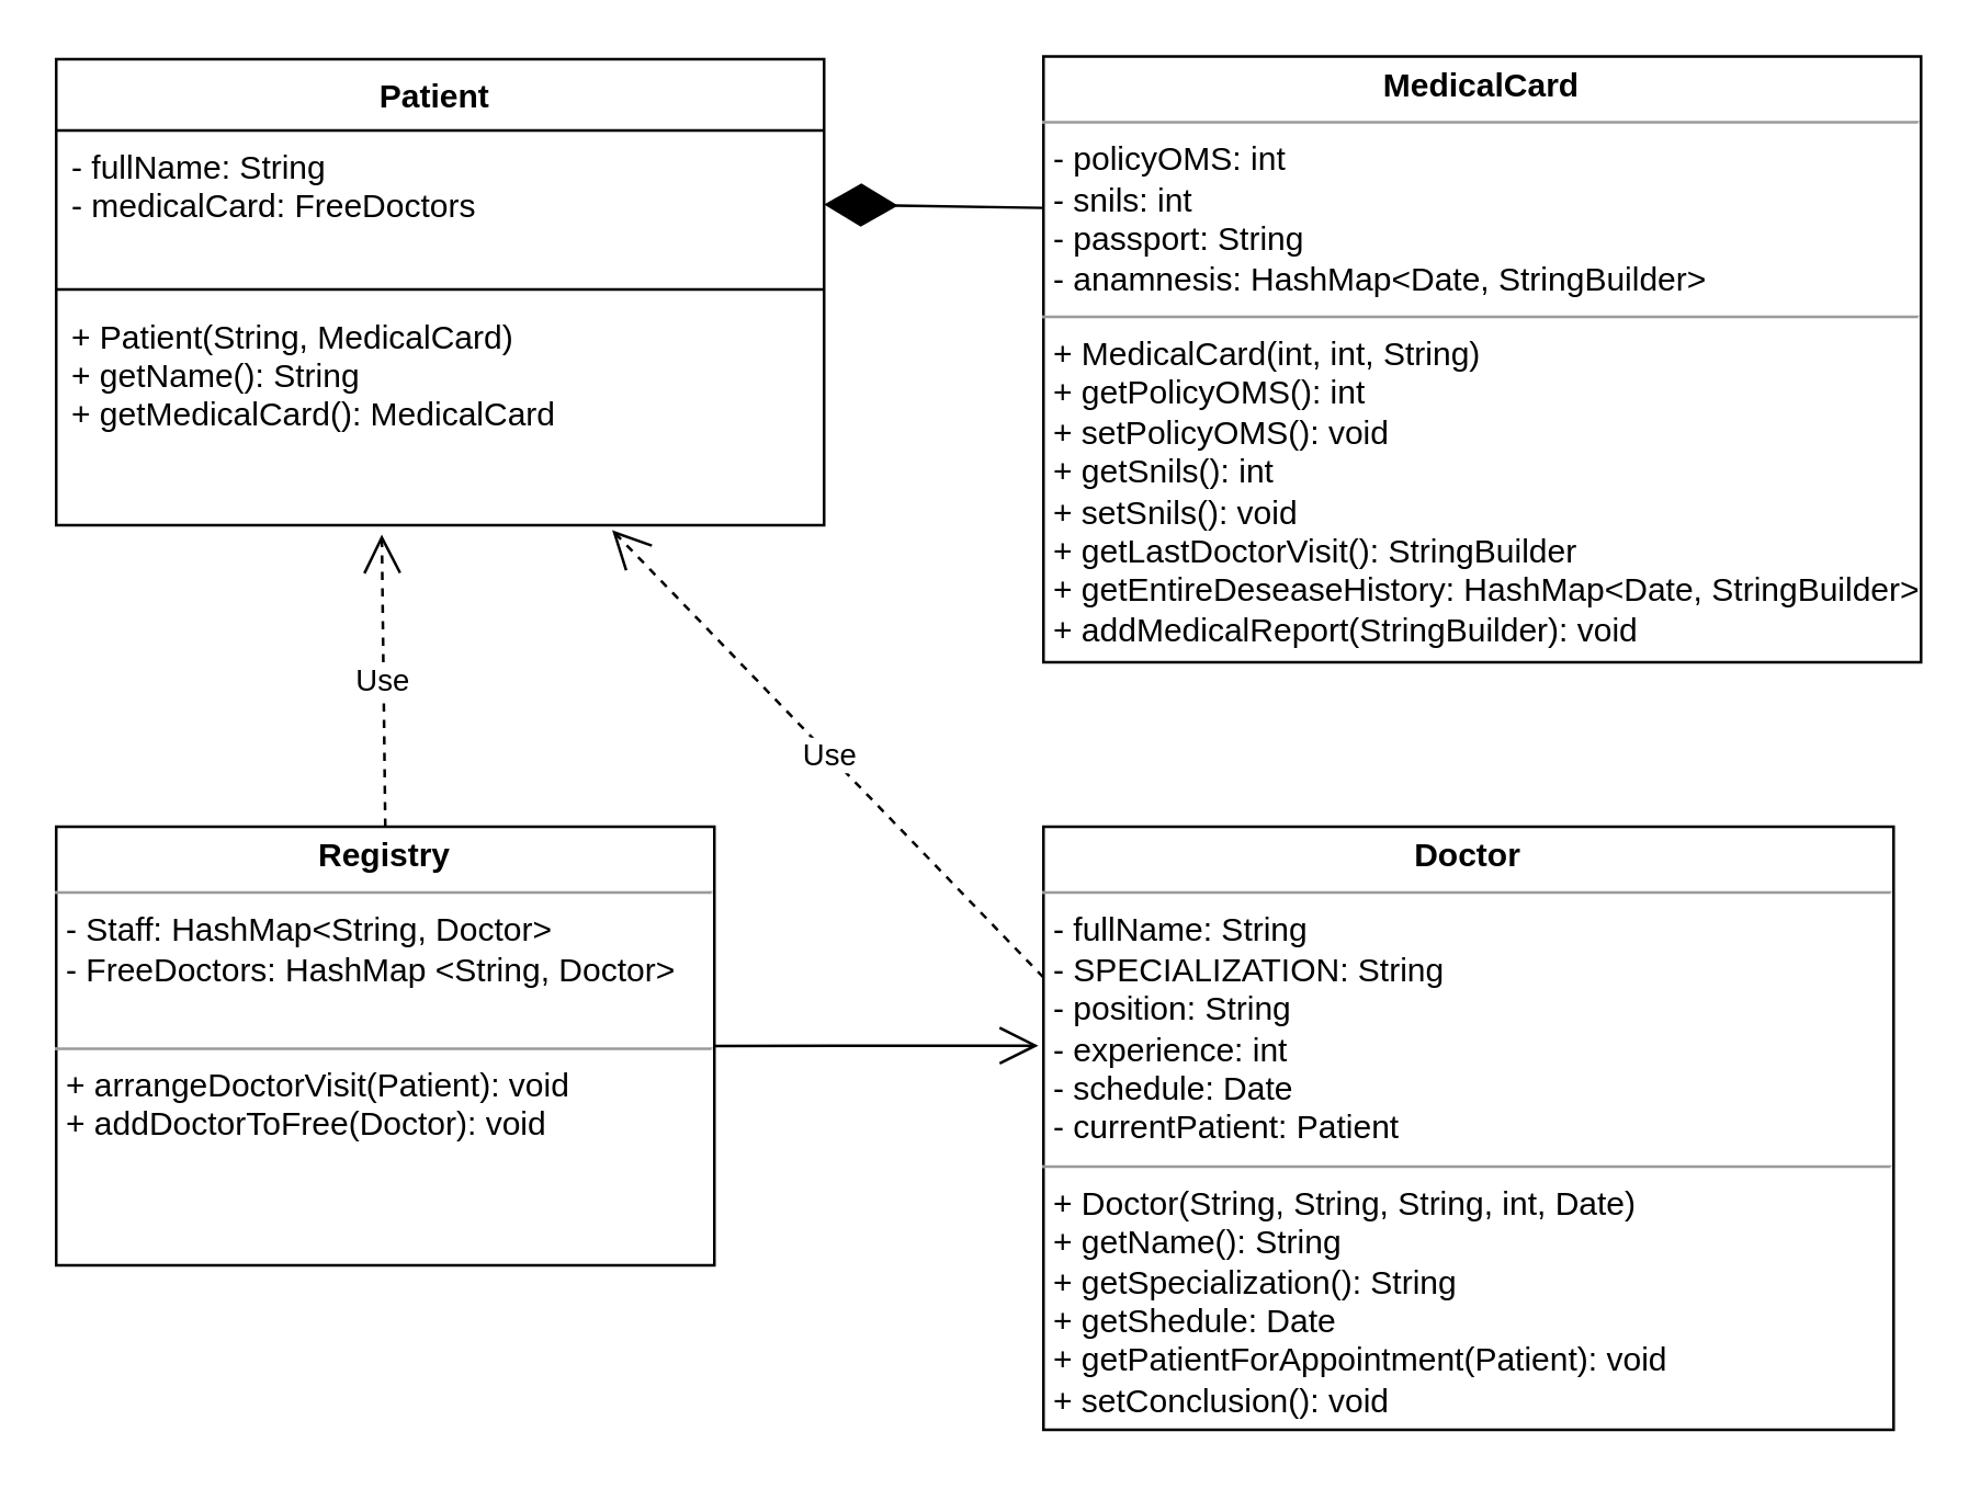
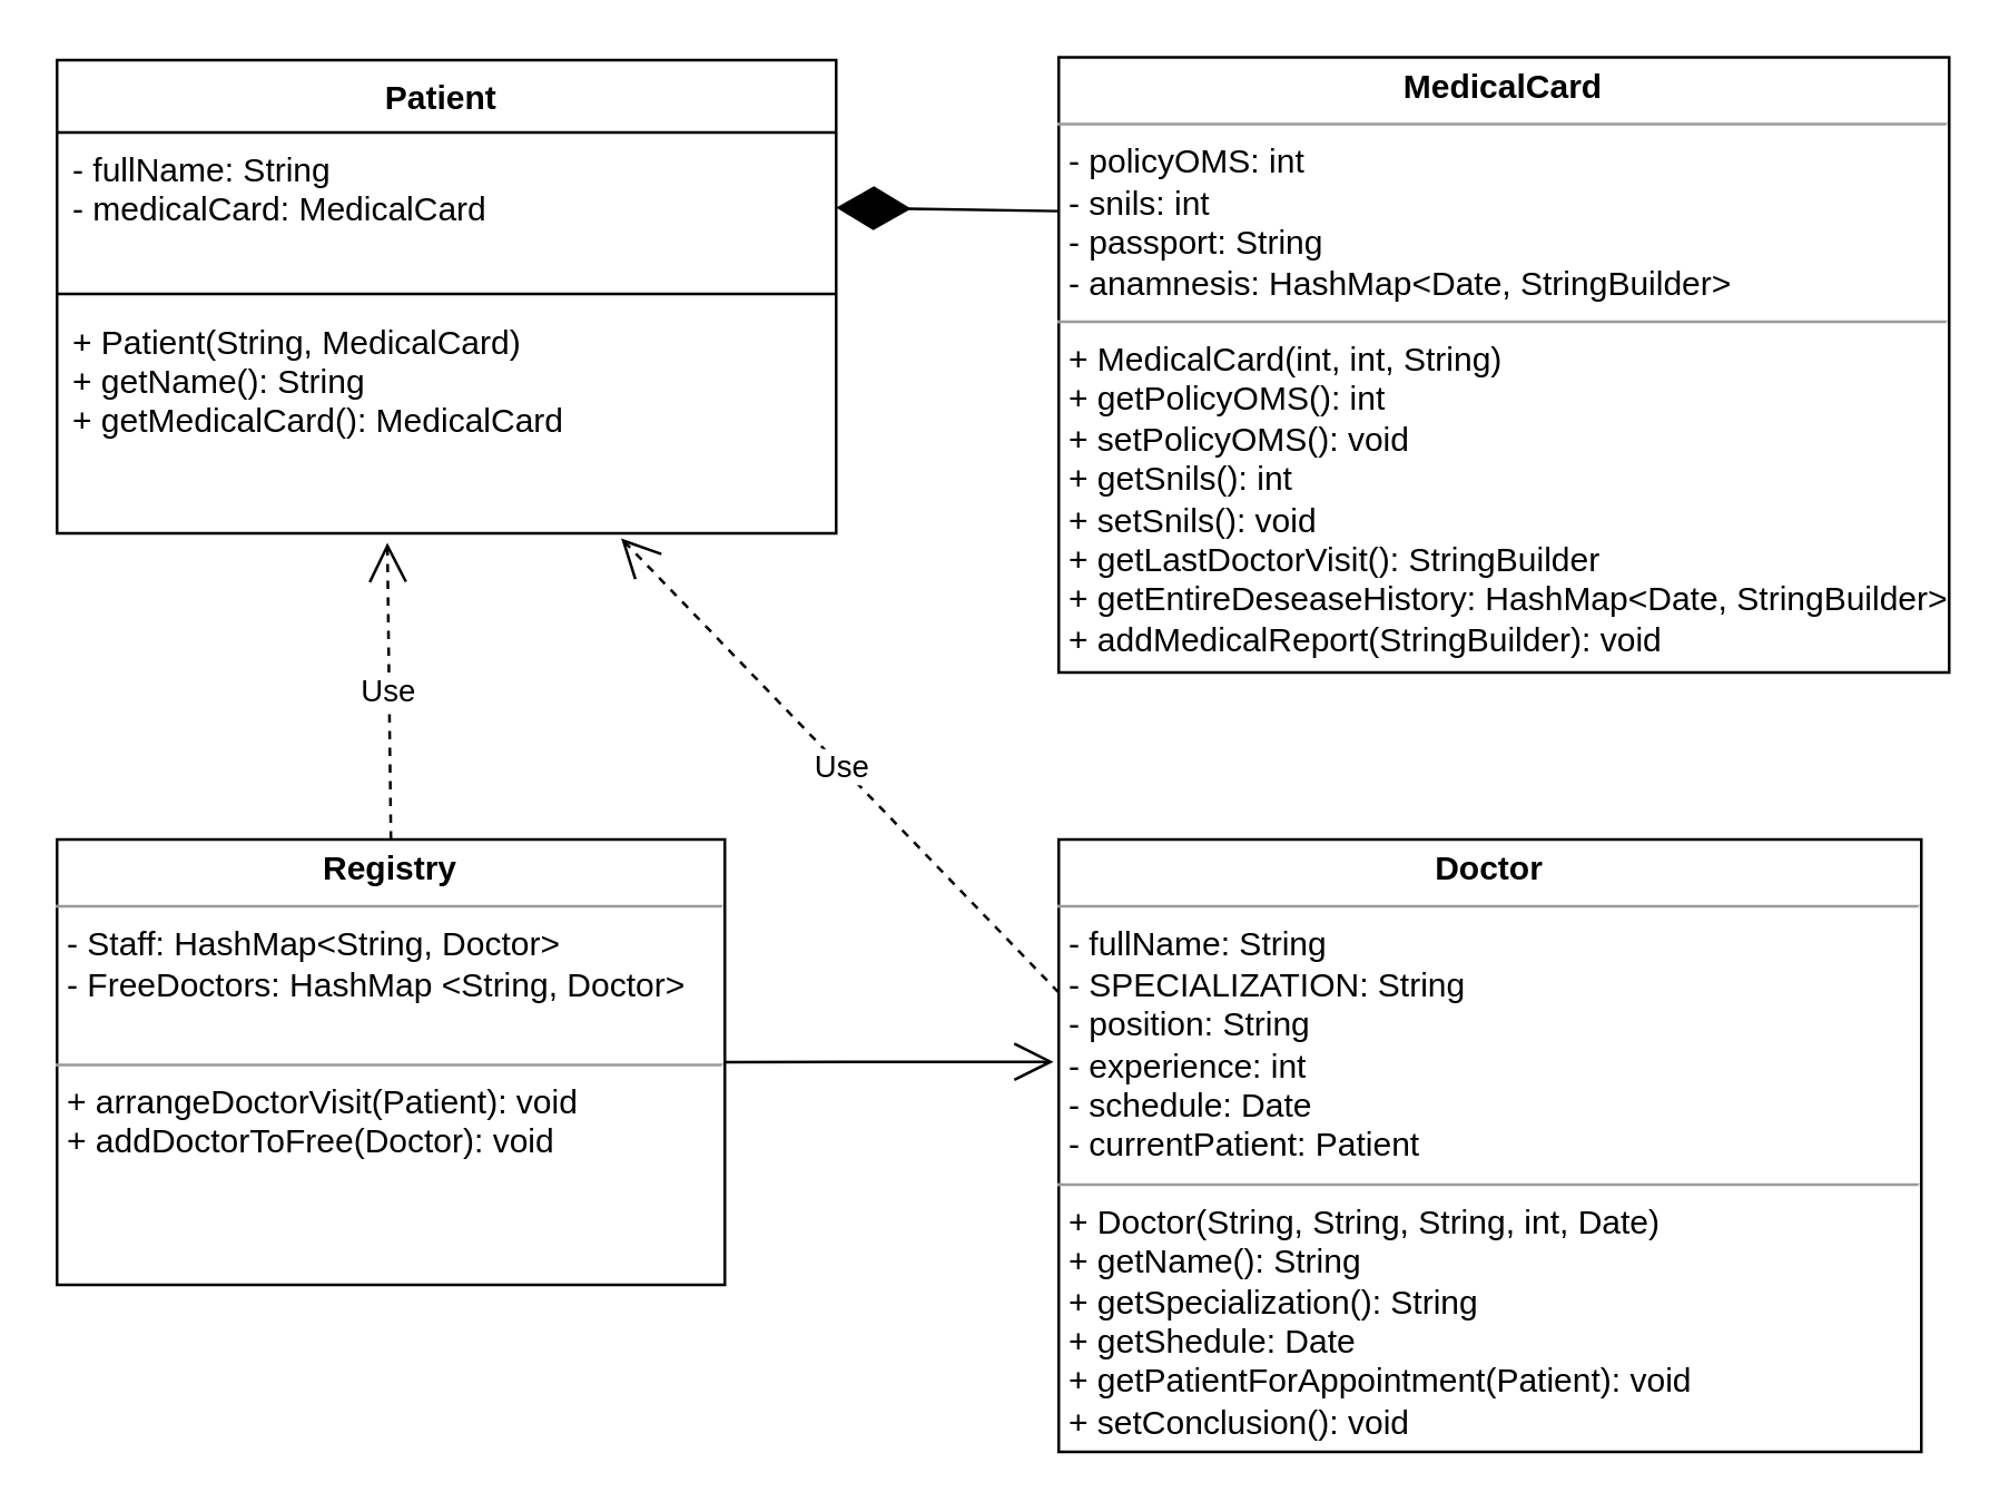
  <mxCell id="0" />
  <mxCell id="1" parent="0" />
  <mxCell id="2" value="Patient " style="swimlane;fontStyle=1;align=center;verticalAlign=top;childLayout=stackLayout;horizontal=1;startSize=26;horizontalStack=0;resizeParent=1;resizeParentMax=0;resizeLast=0;collapsible=1;marginBottom=0;" parent="1" vertex="1"><mxGeometry x="20" y="21" width="280" height="170" as="geometry"><mxRectangle x="210" y="99" width="90" height="26" as="alternateBounds" /></mxGeometry></mxCell>
- <mxCell id="3" value="- fullName: String&#10;- medicalCard: FreeDoctors&#10;" style="text;strokeColor=none;fillColor=none;align=left;verticalAlign=top;spacingLeft=4;spacingRight=4;overflow=hidden;rotatable=0;points=[[0,0.5],[1,0.5]];portConstraint=eastwest;" parent="2" vertex="1"><mxGeometry y="26" width="280" height="54" as="geometry" /></mxCell>
+ <mxCell id="3" value="- fullName: String&#10;- medicalCard: MedicalCard&#10;" style="text;strokeColor=none;fillColor=none;align=left;verticalAlign=top;spacingLeft=4;spacingRight=4;overflow=hidden;rotatable=0;points=[[0,0.5],[1,0.5]];portConstraint=eastwest;" parent="2" vertex="1"><mxGeometry y="26" width="280" height="54" as="geometry" /></mxCell>
  <mxCell id="4" value="" style="line;strokeWidth=1;fillColor=none;align=left;verticalAlign=middle;spacingTop=-1;spacingLeft=3;spacingRight=3;rotatable=0;labelPosition=right;points=[];portConstraint=eastwest;" parent="2" vertex="1"><mxGeometry y="80" width="280" height="8" as="geometry" /></mxCell>
  <mxCell id="5" value="+ Patient(String, MedicalCard)&#10;+ getName(): String&#10;+ getMedicalCard(): MedicalCard" style="text;strokeColor=none;fillColor=none;align=left;verticalAlign=top;spacingLeft=4;spacingRight=4;overflow=hidden;rotatable=0;points=[[0,0.5],[1,0.5]];portConstraint=eastwest;" parent="2" vertex="1"><mxGeometry y="88" width="280" height="82" as="geometry" /></mxCell>
  <mxCell id="6" value="&lt;p style=&quot;margin: 0px ; margin-top: 4px ; text-align: center&quot;&gt;&lt;b&gt;Registry&lt;/b&gt;&lt;/p&gt;&lt;hr size=&quot;1&quot;&gt;&lt;p style=&quot;margin: 0px ; margin-left: 4px&quot;&gt;- Staff: HashMap&amp;lt;String, Doctor&amp;gt;&lt;/p&gt;&lt;p style=&quot;margin: 0px ; margin-left: 4px&quot;&gt;- FreeDoctors: HashMap &amp;lt;String, Doctor&amp;gt;&lt;/p&gt;&lt;p style=&quot;margin: 0px ; margin-left: 4px&quot;&gt;&lt;br&gt;&lt;/p&gt;&lt;hr size=&quot;1&quot;&gt;&lt;p style=&quot;margin: 0px ; margin-left: 4px&quot;&gt;+ arrangeDoctorVisit(Patient): void&lt;/p&gt;&lt;p style=&quot;margin: 0px ; margin-left: 4px&quot;&gt;+ addDoctorToFree(Doctor): void&lt;/p&gt;" style="verticalAlign=top;align=left;overflow=fill;fontSize=12;fontFamily=Helvetica;html=1;" parent="1" vertex="1"><mxGeometry x="20" y="301" width="240" height="160" as="geometry" /></mxCell>
  <mxCell id="7" value="&lt;p style=&quot;margin: 0px ; margin-top: 4px ; text-align: center&quot;&gt;&lt;b&gt;MedicalCard&lt;/b&gt;&lt;/p&gt;&lt;hr size=&quot;1&quot;&gt;&lt;p style=&quot;margin: 0px ; margin-left: 4px&quot;&gt;- policyOMS: int&lt;/p&gt;&lt;p style=&quot;margin: 0px ; margin-left: 4px&quot;&gt;- snils: int&amp;nbsp;&lt;/p&gt;&lt;p style=&quot;margin: 0px ; margin-left: 4px&quot;&gt;- passport: String&lt;/p&gt;&lt;p style=&quot;margin: 0px ; margin-left: 4px&quot;&gt;- anamnesis: HashMap&amp;lt;Date, StringBuilder&amp;gt;&lt;/p&gt;&lt;hr size=&quot;1&quot;&gt;&lt;p style=&quot;margin: 0px ; margin-left: 4px&quot;&gt;+ MedicalCard(int, int, String)&lt;/p&gt;&lt;p style=&quot;margin: 0px ; margin-left: 4px&quot;&gt;+ getPolicyOMS(): int&lt;/p&gt;&lt;p style=&quot;margin: 0px ; margin-left: 4px&quot;&gt;+ setPolicyOMS(): void&lt;/p&gt;&lt;p style=&quot;margin: 0px 0px 0px 4px&quot;&gt;+ getSnils(): int&lt;/p&gt;&lt;p style=&quot;margin: 0px 0px 0px 4px&quot;&gt;+ setSnils(): void&lt;/p&gt;&lt;p style=&quot;margin: 0px 0px 0px 4px&quot;&gt;+ getLastDoctorVisit(): StringBuilder&lt;/p&gt;&lt;p style=&quot;margin: 0px 0px 0px 4px&quot;&gt;+ getEntireDeseaseHistory: HashMap&amp;lt;Date, StringBuilder&amp;gt;&lt;/p&gt;&lt;p style=&quot;margin: 0px 0px 0px 4px&quot;&gt;+ addMedicalReport(StringBuilder): void&lt;/p&gt;" style="verticalAlign=top;align=left;overflow=fill;fontSize=12;fontFamily=Helvetica;html=1;" parent="1" vertex="1"><mxGeometry x="380" y="20" width="320" height="221" as="geometry" /></mxCell>
  <mxCell id="8" value="&lt;p style=&quot;margin: 0px ; margin-top: 4px ; text-align: center&quot;&gt;&lt;b&gt;Doctor&lt;/b&gt;&lt;/p&gt;&lt;hr size=&quot;1&quot;&gt;&lt;p style=&quot;margin: 0px ; margin-left: 4px&quot;&gt;- fullName: String&lt;/p&gt;&lt;p style=&quot;margin: 0px ; margin-left: 4px&quot;&gt;- SPECIALIZATION: String&lt;/p&gt;&lt;p style=&quot;margin: 0px ; margin-left: 4px&quot;&gt;- position: String&lt;/p&gt;&lt;p style=&quot;margin: 0px ; margin-left: 4px&quot;&gt;- experience: int&lt;/p&gt;&lt;p style=&quot;margin: 0px ; margin-left: 4px&quot;&gt;- schedule: Date&lt;/p&gt;&lt;p style=&quot;margin: 0px ; margin-left: 4px&quot;&gt;- currentPatient: Patient&lt;/p&gt;&lt;hr size=&quot;1&quot;&gt;&lt;p style=&quot;margin: 0px ; margin-left: 4px&quot;&gt;+ Doctor(String, String, String, int, Date)&lt;/p&gt;&lt;p style=&quot;margin: 0px 0px 0px 4px&quot;&gt;+ getName(): String&lt;/p&gt;&lt;p style=&quot;margin: 0px 0px 0px 4px&quot;&gt;+ getSpecialization(): String&lt;/p&gt;&lt;p style=&quot;margin: 0px 0px 0px 4px&quot;&gt;+ getShedule: Date&lt;/p&gt;&lt;p style=&quot;margin: 0px 0px 0px 4px&quot;&gt;+ getPatientForAppointment(Patient): void&lt;/p&gt;&lt;p style=&quot;margin: 0px 0px 0px 4px&quot;&gt;+ setConclusion(): void&lt;/p&gt;&lt;p style=&quot;margin: 0px ; margin-left: 4px&quot;&gt;&lt;br&gt;&lt;/p&gt;" style="verticalAlign=top;align=left;overflow=fill;fontSize=12;fontFamily=Helvetica;html=1;" parent="1" vertex="1"><mxGeometry x="380" y="301" width="310" height="220" as="geometry" /></mxCell>
  <mxCell id="9" value="" style="endArrow=diamondThin;endFill=1;endSize=24;html=1;rounded=0;exitX=0;exitY=0.25;exitDx=0;exitDy=0;entryX=1;entryY=0.5;entryDx=0;entryDy=0;" edge="1" parent="1" source="7" target="3"><mxGeometry width="160" relative="1" as="geometry"><mxPoint x="270" y="241" as="sourcePoint" /><mxPoint x="330" y="101" as="targetPoint" /></mxGeometry></mxCell>
  <mxCell id="10" value="Use" style="endArrow=open;endSize=12;dashed=1;html=1;rounded=0;exitX=0.5;exitY=0;exitDx=0;exitDy=0;entryX=0.424;entryY=1.041;entryDx=0;entryDy=0;entryPerimeter=0;" edge="1" parent="1" source="6" target="5"><mxGeometry width="160" relative="1" as="geometry"><mxPoint x="270" y="241" as="sourcePoint" /><mxPoint x="430" y="241" as="targetPoint" /></mxGeometry></mxCell>
  <mxCell id="11" value="Use" style="endArrow=open;endSize=12;dashed=1;html=1;rounded=0;exitX=0;exitY=0.25;exitDx=0;exitDy=0;entryX=0.724;entryY=1.022;entryDx=0;entryDy=0;entryPerimeter=0;" edge="1" parent="1" source="8" target="5"><mxGeometry width="160" relative="1" as="geometry"><mxPoint x="270" y="311" as="sourcePoint" /><mxPoint x="430" y="311" as="targetPoint" /></mxGeometry></mxCell>
  <mxCell id="12" value="" style="endArrow=open;endFill=1;endSize=12;html=1;rounded=0;exitX=1;exitY=0.5;exitDx=0;exitDy=0;entryX=-0.006;entryY=0.363;entryDx=0;entryDy=0;entryPerimeter=0;" edge="1" parent="1" source="6" target="8"><mxGeometry width="160" relative="1" as="geometry"><mxPoint x="270" y="311" as="sourcePoint" /><mxPoint x="430" y="311" as="targetPoint" /></mxGeometry></mxCell>
